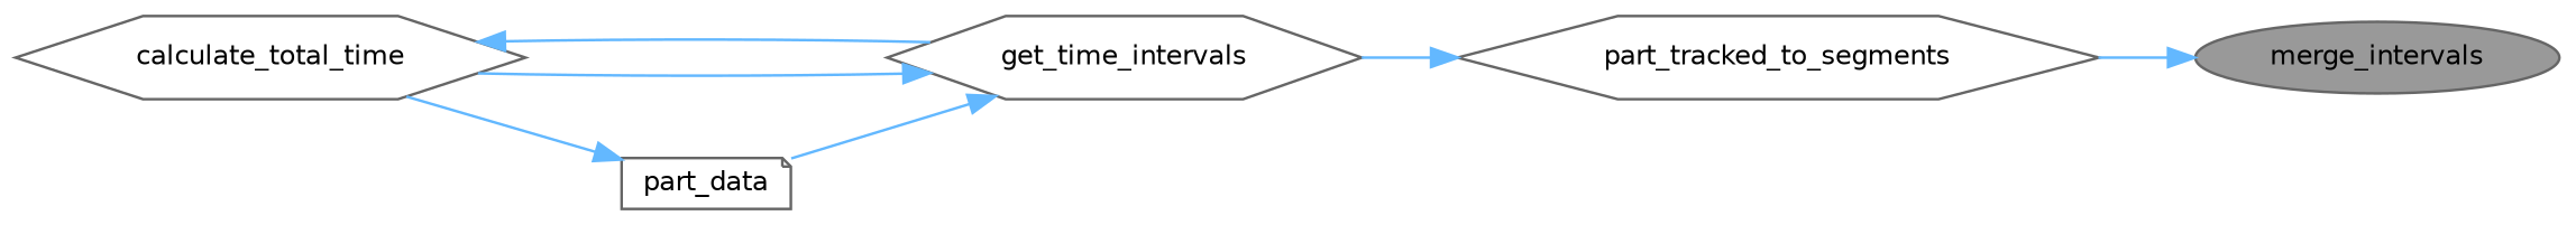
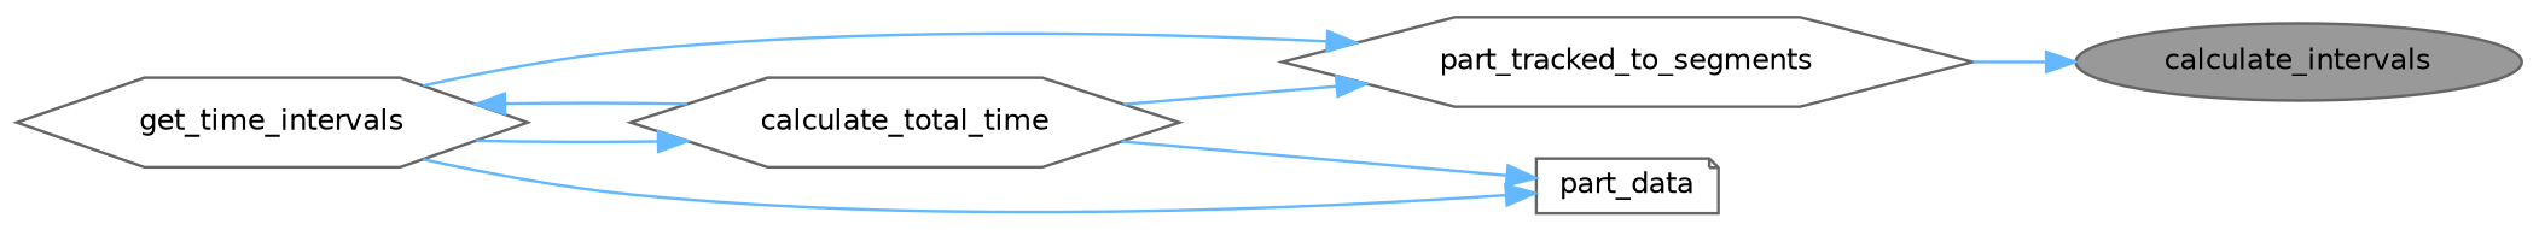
  digraph {
    rankdir=RL
    node [color=grey40 fillcolor=white fontname=Helvetica fontsize=10 shape=hexagon style=filled]
    edge [color=steelblue1 dir=back fontname=Helvetica fontsize=10 labelfontname=Helvetica labelfontsize=10 style=solid]
-   n1 [color=gray40 fillcolor=grey60 fontcolor=black height=0.2 label=merge_intervals shape=ellipse width=0.4]
+   n1 [color=gray40 fillcolor=grey60 fontcolor=black height=0.2 label=calculate_intervals shape=ellipse width=0.4]
    n2 [height=0.2 label=part_tracked_to_segments width=0.4]
    n3 [height=0.2 label=calculate_total_time width=0.4]
    n4 [height=0.2 label=get_time_intervals width=0.4]
    n5 [height=0.2 label=part_data shape=note width=0.4]
    n1 -> n2
+   n2 -> n3
    n2 -> n4
    n3 -> n4
    n4 -> n3
-   n4 -> n5
+   n5 -> n4
    n5 -> n3
  }
